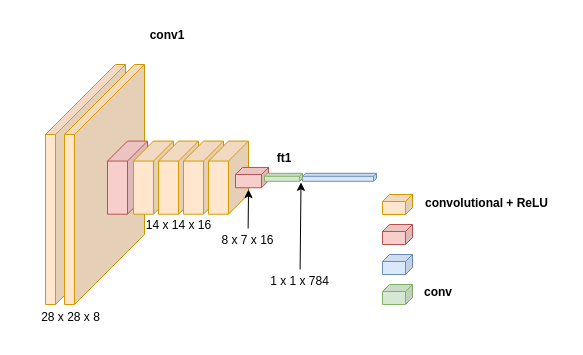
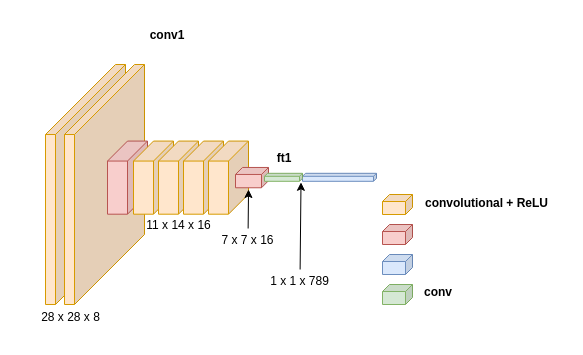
  <mxCell id="0" />
  <mxCell id="1" parent="0" />
  <mxCell id="2" value="" style="shape=cube;whiteSpace=wrap;html=1;boundedLbl=1;backgroundOutline=1;darkOpacity=0.05;darkOpacity2=0.1;size=70;direction=east;flipH=1;fillColor=#ffe6cc;strokeColor=#d79b00;" parent="1" vertex="1"><mxGeometry x="45" y="64" width="80" height="240" as="geometry" /></mxCell>
  <mxCell id="3" value="" style="shape=cube;whiteSpace=wrap;html=1;boundedLbl=1;backgroundOutline=1;darkOpacity=0.05;darkOpacity2=0.1;size=70;direction=east;flipH=1;fillColor=#ffe6cc;strokeColor=#d79b00;" parent="1" vertex="1"><mxGeometry x="64" y="64" width="80" height="240" as="geometry" /></mxCell>
  <mxCell id="4" value="" style="shape=cube;whiteSpace=wrap;html=1;boundedLbl=1;backgroundOutline=1;darkOpacity=0.05;darkOpacity2=0.1;size=20;direction=east;flipH=1;fillColor=#f8cecc;strokeColor=#b85450;" parent="1" vertex="1"><mxGeometry x="107" y="140.56" width="40" height="73.13" as="geometry" /></mxCell>
  <mxCell id="5" value="" style="shape=cube;whiteSpace=wrap;html=1;boundedLbl=1;backgroundOutline=1;darkOpacity=0.05;darkOpacity2=0.1;size=20;direction=east;flipH=1;fillColor=#ffe6cc;strokeColor=#d79b00;" parent="1" vertex="1"><mxGeometry x="133" y="140.56" width="40" height="73.13" as="geometry" /></mxCell>
  <mxCell id="6" value="" style="shape=cube;whiteSpace=wrap;html=1;boundedLbl=1;backgroundOutline=1;darkOpacity=0.05;darkOpacity2=0.1;size=20;direction=east;flipH=1;fillColor=#ffe6cc;strokeColor=#d79b00;" parent="1" vertex="1"><mxGeometry x="158" y="140.56" width="40" height="73.13" as="geometry" /></mxCell>
  <mxCell id="7" value="" style="shape=cube;whiteSpace=wrap;html=1;boundedLbl=1;backgroundOutline=1;darkOpacity=0.05;darkOpacity2=0.1;size=7;direction=east;flipH=1;fillColor=#ffe6cc;strokeColor=#d79b00;" parent="1" vertex="1"><mxGeometry x="382" y="194" width="30" height="20" as="geometry" /></mxCell>
  <mxCell id="8" value="" style="shape=cube;whiteSpace=wrap;html=1;boundedLbl=1;backgroundOutline=1;darkOpacity=0.05;darkOpacity2=0.1;size=7;direction=east;flipH=1;fillColor=#f8cecc;strokeColor=#b85450;" parent="1" vertex="1"><mxGeometry x="382" y="224" width="30" height="20" as="geometry" /></mxCell>
  <mxCell id="9" value="" style="shape=cube;whiteSpace=wrap;html=1;boundedLbl=1;backgroundOutline=1;darkOpacity=0.05;darkOpacity2=0.1;size=7;direction=east;flipH=1;fillColor=#dae8fc;strokeColor=#6c8ebf;" parent="1" vertex="1"><mxGeometry x="382" y="254" width="30" height="20" as="geometry" /></mxCell>
  <mxCell id="10" value="" style="shape=cube;whiteSpace=wrap;html=1;boundedLbl=1;backgroundOutline=1;darkOpacity=0.05;darkOpacity2=0.1;size=7;direction=east;flipH=1;fillColor=#d5e8d4;strokeColor=#82b366;" parent="1" vertex="1"><mxGeometry x="382" y="284" width="30" height="20" as="geometry" /></mxCell>
  <mxCell id="11" value="&lt;b&gt;conv1&lt;/b&gt;" style="text;html=1;strokeColor=none;fillColor=none;align=center;verticalAlign=middle;whiteSpace=wrap;rounded=0;" parent="1" vertex="1"><mxGeometry x="147" y="20" width="40" height="30" as="geometry" /></mxCell>
  <mxCell id="12" value="28 x 28 x 8" style="text;html=1;strokeColor=none;fillColor=none;align=center;verticalAlign=middle;whiteSpace=wrap;rounded=0;" parent="1" vertex="1"><mxGeometry x="20.5" y="302.12" width="99" height="30" as="geometry" /></mxCell>
- <mxCell id="13" value="14 x 14 x 16" style="text;html=1;strokeColor=none;fillColor=none;align=center;verticalAlign=middle;whiteSpace=wrap;rounded=0;" parent="1" vertex="1"><mxGeometry x="128.5" y="210" width="99" height="30" as="geometry" /></mxCell>
+ <mxCell id="13" value="11 x 14 x 16" style="text;html=1;strokeColor=none;fillColor=none;align=center;verticalAlign=middle;whiteSpace=wrap;rounded=0;" parent="1" vertex="1"><mxGeometry x="128.5" y="210" width="99" height="30" as="geometry" /></mxCell>
  <mxCell id="14" value="convolutional + ReLU" style="text;html=1;strokeColor=none;fillColor=none;align=left;verticalAlign=middle;whiteSpace=wrap;rounded=0;fontStyle=1" parent="1" vertex="1"><mxGeometry x="423" y="191.06" width="138" height="23.88" as="geometry" /></mxCell>
  <mxCell id="15" value="conv" style="text;html=1;strokeColor=none;fillColor=none;align=left;verticalAlign=middle;whiteSpace=wrap;rounded=0;fontStyle=1" parent="1" vertex="1"><mxGeometry x="422" y="280.12" width="138" height="23.88" as="geometry" /></mxCell>
  <mxCell id="16" value="" style="shape=cube;whiteSpace=wrap;html=1;boundedLbl=1;backgroundOutline=1;darkOpacity=0.05;darkOpacity2=0.1;size=20;direction=east;flipH=1;fillColor=#ffe6cc;strokeColor=#d79b00;" parent="1" vertex="1"><mxGeometry x="183" y="140.56" width="40" height="73.13" as="geometry" /></mxCell>
  <mxCell id="17" value="" style="shape=cube;whiteSpace=wrap;html=1;boundedLbl=1;backgroundOutline=1;darkOpacity=0.05;darkOpacity2=0.1;size=20;direction=east;flipH=1;fillColor=#ffe6cc;strokeColor=#d79b00;" parent="1" vertex="1"><mxGeometry x="208" y="140.56" width="40" height="73.13" as="geometry" /></mxCell>
  <mxCell id="18" value="" style="shape=cube;whiteSpace=wrap;html=1;boundedLbl=1;backgroundOutline=1;darkOpacity=0.05;darkOpacity2=0.1;size=7;direction=east;flipH=1;fillColor=#f8cecc;strokeColor=#b85450;" parent="1" vertex="1"><mxGeometry x="235" y="166.96" width="33" height="20.32" as="geometry" /></mxCell>
  <mxCell id="19" value="" style="shape=cube;whiteSpace=wrap;html=1;boundedLbl=1;backgroundOutline=1;darkOpacity=0.05;darkOpacity2=0.1;size=3;direction=east;flipH=1;fillColor=#dae8fc;strokeColor=#6c8ebf;" parent="1" vertex="1"><mxGeometry x="302" y="172.81" width="74" height="8" as="geometry" /></mxCell>
  <mxCell id="20" value="" style="shape=cube;whiteSpace=wrap;html=1;boundedLbl=1;backgroundOutline=1;darkOpacity=0.05;darkOpacity2=0.1;size=3;direction=east;flipH=1;fillColor=#d5e8d4;strokeColor=#82b366;" parent="1" vertex="1"><mxGeometry x="264" y="172.81" width="38" height="8" as="geometry" /></mxCell>
- <mxCell id="21" value="8 x 7 x 16" style="text;html=1;strokeColor=none;fillColor=none;align=center;verticalAlign=middle;whiteSpace=wrap;rounded=0;" parent="1" vertex="1"><mxGeometry x="198" y="228" width="99" height="23.88" as="geometry" /></mxCell>
+ <mxCell id="21" value="7 x 7 x 16" style="text;html=1;strokeColor=none;fillColor=none;align=center;verticalAlign=middle;whiteSpace=wrap;rounded=0;" parent="1" vertex="1"><mxGeometry x="198" y="228" width="99" height="23.88" as="geometry" /></mxCell>
  <mxCell id="22" value="" style="endArrow=classic;html=1;entryX=0.605;entryY=1.084;entryDx=0;entryDy=0;entryPerimeter=0;" parent="1" source="21" target="18" edge="1"><mxGeometry width="50" height="50" relative="1" as="geometry"><mxPoint x="251.16" y="225.12" as="sourcePoint" /><mxPoint x="252" y="195" as="targetPoint" /></mxGeometry></mxCell>
- <mxCell id="23" value="1 x 1 x 784 " style="text;html=1;strokeColor=none;fillColor=none;align=center;verticalAlign=middle;whiteSpace=wrap;rounded=0;" parent="1" vertex="1"><mxGeometry x="250" y="269" width="99" height="23.88" as="geometry" /></mxCell>
+ <mxCell id="23" value="1 x 1 x 789 " style="text;html=1;strokeColor=none;fillColor=none;align=center;verticalAlign=middle;whiteSpace=wrap;rounded=0;" parent="1" vertex="1"><mxGeometry x="250" y="269" width="99" height="23.88" as="geometry" /></mxCell>
  <mxCell id="24" value="" style="endArrow=classic;html=1;entryX=0;entryY=0;entryDx=20.5;entryDy=8;entryPerimeter=0;" parent="1" source="23" edge="1"><mxGeometry width="50" height="50" relative="1" as="geometry"><mxPoint x="306.16" y="255.12" as="sourcePoint" /><mxPoint x="300.5" y="181.81" as="targetPoint" /></mxGeometry></mxCell>
  <mxCell id="25" value="&lt;b&gt;ft1&lt;/b&gt;" style="text;html=1;strokeColor=none;fillColor=none;align=center;verticalAlign=middle;whiteSpace=wrap;rounded=0;" parent="1" vertex="1"><mxGeometry x="264" y="142.81" width="40" height="30" as="geometry" /></mxCell>
